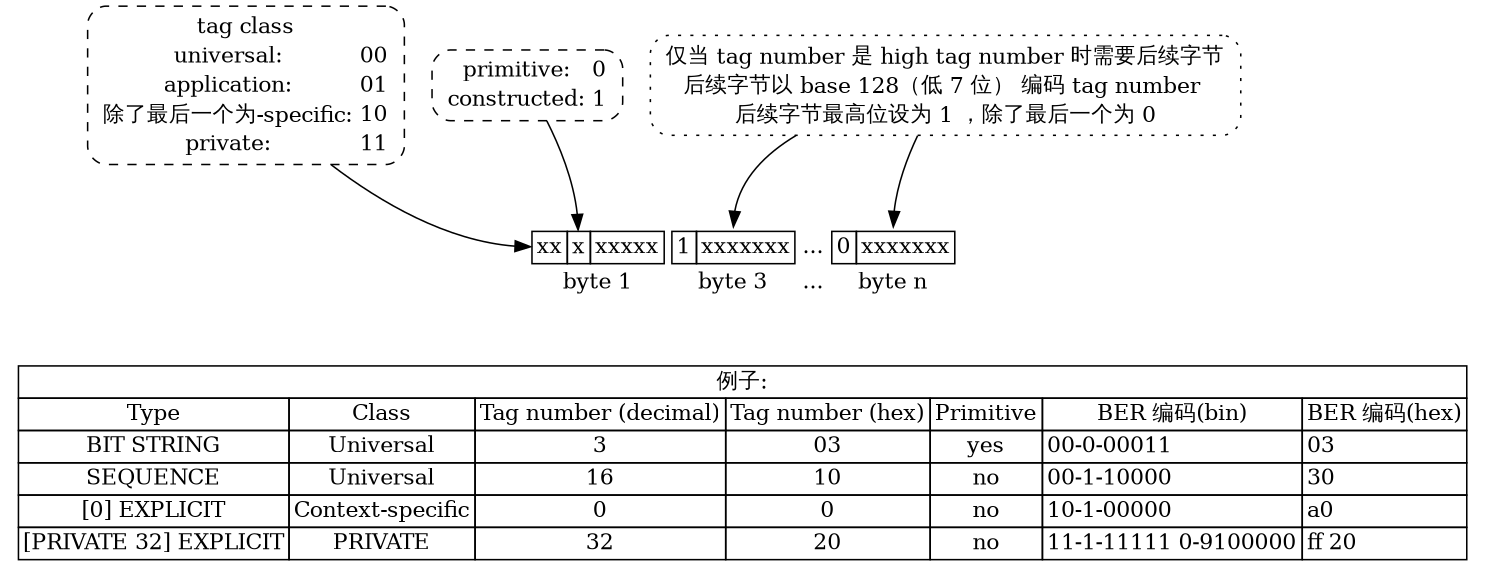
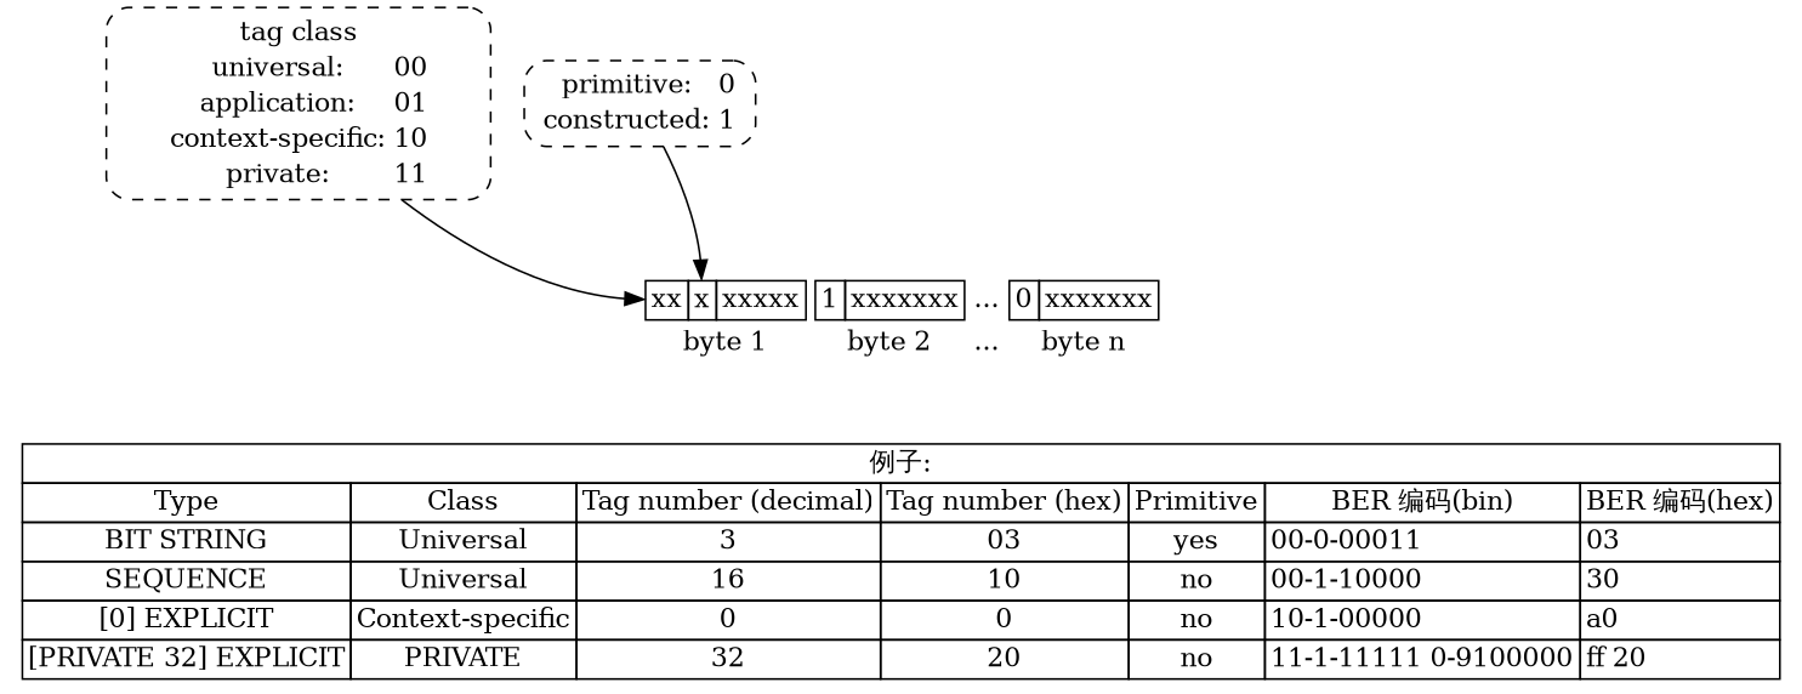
  digraph {
    rankdir=TB
    node [shape=box style="rounded,dashed"]
-   n1 [label=<         <table border="0" cellborder="0" cellspacing="0">             <tr><td colspan="2">tag class</td></tr>             <tr><td>universal:</td><td>00</td></tr>             <tr><td>application:</td><td>01</td></tr>             <tr><td>除了最后一个为-specific:</td><td>10</td></tr>             <tr><td>private:</td><td>11</td></tr>         </table>     >]
-   n2 [group=vanguard label=<         <table border="0" cellborder="0" cellspacing="1">             <tr>                 <td>                     <table border="0" cellborder="1" cellspacing="0">                         <tr>                             <td port="byte1bit8_7">xx</td>                             <td port="byte1bit6">x</td>                             <td port="byte1bit5_1">xxxxx</td>                         </tr>                     </table>                 </td>                 <td port="byte2">                     <table border="0" cellborder="1" cellspacing="0">                         <tr>                             <td>1</td>                             <td>xxxxxxx</td>                         </tr>                     </table>                 </td>                 <td>...</td>                 <td port="byten">                     <table border="0" cellborder="1" cellspacing="0">                         <tr>                             <td>0</td>                             <td>xxxxxxx</td>                         </tr>                     </table>                 </td>             </tr>             <tr><td>byte 1</td><td>byte 3</td><td>...</td><td>byte n</td></tr>         </table>     > shape=none style=solid]
+   n1 [label=<         <table border="0" cellborder="0" cellspacing="0">             <tr><td colspan="2">tag class</td></tr>             <tr><td>universal:</td><td>00</td></tr>             <tr><td>application:</td><td>01</td></tr>             <tr><td>context-specific:</td><td>10</td></tr>             <tr><td>private:</td><td>11</td></tr>         </table>     >]
+   n2 [group=vanguard label=<         <table border="0" cellborder="0" cellspacing="1">             <tr>                 <td>                     <table border="0" cellborder="1" cellspacing="0">                         <tr>                             <td port="byte1bit8_7">xx</td>                             <td port="byte1bit6">x</td>                             <td port="byte1bit5_1">xxxxx</td>                         </tr>                     </table>                 </td>                 <td port="byte2">                     <table border="0" cellborder="1" cellspacing="0">                         <tr>                             <td>1</td>                             <td>xxxxxxx</td>                         </tr>                     </table>                 </td>                 <td>...</td>                 <td port="byten">                     <table border="0" cellborder="1" cellspacing="0">                         <tr>                             <td>0</td>                             <td>xxxxxxx</td>                         </tr>                     </table>                 </td>             </tr>             <tr><td>byte 1</td><td>byte 2</td><td>...</td><td>byte n</td></tr>         </table>     > shape=none style=solid]
    n3 [group=vanguard label=<         <table border="0" cellborder="1" cellspacing="0">             <tr><td colspan="7">例子:</td></tr>             <tr><td>Type</td><td>Class</td><td>Tag number (decimal)</td><td>Tag number (hex)</td><td>Primitive</td><td>BER 编码(bin)</td><td>BER 编码(hex)</td></tr>             <tr><td>BIT STRING</td><td>Universal</td><td>3</td><td>03</td><td>yes</td><td align="left">00-0-00011</td><td align="left">03</td></tr>             <tr><td>SEQUENCE</td><td>Universal</td><td>16</td><td>10</td><td>no</td><td align="left">00-1-10000</td><td align="left">30</td></tr>             <tr><td>[0] EXPLICIT</td><td>Context-specific</td><td>0</td><td>0</td><td>no</td><td align="left">10-1-00000</td><td align="left">a0</td></tr>             <tr><td>[PRIVATE 32] EXPLICIT</td><td>PRIVATE</td><td>32</td><td>20</td><td>no</td><td align="left">11-1-11111 0-9100000</td><td align="left">ff 20</td></tr>         </table>     > shape=none style=solid]
    n4 [label=<         <table border="0" cellborder="0" cellspacing="0">             <tr><td>primitive:</td><td>0</td></tr>             <tr><td>constructed:</td><td>1</td></tr>         </table>     >]
-   n5 [label=<         <table border="0" cellborder="0" cellspacing="0">             <tr><td>仅当 tag number 是 high tag number 时需要后续字节</td></tr>             <tr><td>后续字节以 base 128（低 7 位） 编码 tag number </td></tr>             <tr><td>后续字节最高位设为 1 ，除了最后一个为 0</td></tr>         </table>     > style="rounded,dotted"]
    n1 -> n2 [headport=byte1bit8_7]
    n2 -> n3 [style=invis]
    n4 -> n2 [headport=byte1bit6]
-   n5 -> n2 [headport=byte2]
-   n5 -> n2 [headport=byten]
  }
